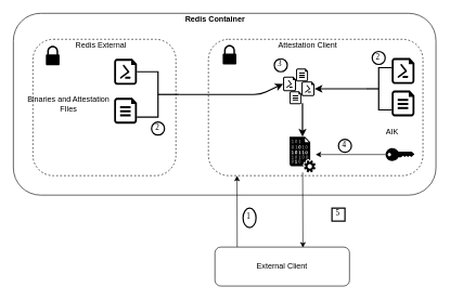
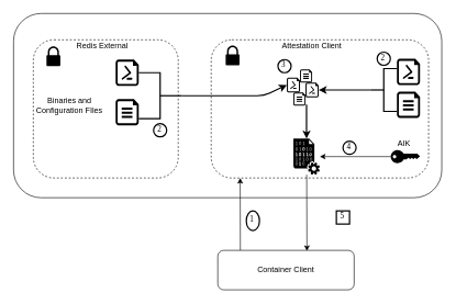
  <mxCell id="0" />
  <mxCell id="1" parent="0" />
  <mxCell id="2" value="" style="rounded=1;whiteSpace=wrap;html=1;fillColor=none;" parent="1" vertex="1"><mxGeometry x="20" y="20" width="650" height="280" as="geometry" /></mxCell>
  <mxCell id="3" value="" style="rounded=1;whiteSpace=wrap;html=1;dashed=1;fillColor=none;" parent="1" vertex="1"><mxGeometry x="50" y="60" width="220" height="210" as="geometry" /></mxCell>
  <mxCell id="4" value="" style="rounded=1;whiteSpace=wrap;html=1;dashed=1;fillColor=none;" vertex="1" parent="1"><mxGeometry x="320" y="60" width="330" height="210" as="geometry" /></mxCell>
  <mxCell id="5" value="" style="pointerEvents=1;shadow=0;dashed=0;html=1;strokeColor=none;labelPosition=center;verticalLabelPosition=bottom;verticalAlign=top;outlineConnect=0;align=center;shape=mxgraph.office.security.lock_protected;fillColor=#000000;" parent="1" vertex="1"><mxGeometry x="70" y="70" width="21" height="30" as="geometry" /></mxCell>
  <mxCell id="6" value="" style="pointerEvents=1;shadow=0;dashed=0;html=1;strokeColor=none;labelPosition=center;verticalLabelPosition=bottom;verticalAlign=top;outlineConnect=0;align=center;shape=mxgraph.office.security.lock_protected;fillColor=#000000;" parent="1" vertex="1"><mxGeometry x="342" y="68.75" width="21" height="30" as="geometry" /></mxCell>
- <mxCell id="7" value="&lt;b&gt;Redis Container&lt;/b&gt;" style="text;html=1;align=center;verticalAlign=middle;resizable=0;points=[];autosize=1;" parent="1" vertex="1"><mxGeometry x="275" y="20" width="110" height="20" as="geometry" /></mxCell>
  <mxCell id="8" value="" style="points=[[0,0.5,0],[0.24,0,0],[0.5,0.28,0],[0.995,0.475,0],[0.5,0.72,0],[0.24,1,0]];verticalLabelPosition=bottom;html=1;verticalAlign=top;aspect=fixed;align=center;pointerEvents=1;shape=mxgraph.cisco19.key;strokeColor=none;fillColor=#000000;" parent="1" vertex="1"><mxGeometry x="592.5" y="227.5" width="44.44" height="20" as="geometry" /></mxCell>
  <mxCell id="9" value="" style="verticalLabelPosition=bottom;html=1;verticalAlign=top;align=center;strokeColor=none;shape=mxgraph.azure.powershell_file;pointerEvents=1;fillColor=#000000;" vertex="1" parent="1"><mxGeometry x="175" y="90" width="35" height="40" as="geometry" /></mxCell>
  <mxCell id="10" value="" style="verticalLabelPosition=bottom;html=1;verticalAlign=top;align=center;strokeColor=none;shape=mxgraph.azure.cloud_services_configuration_file;pointerEvents=1;fillColor=#000000;" vertex="1" parent="1"><mxGeometry x="175" y="150" width="35" height="40" as="geometry" /></mxCell>
  <mxCell id="11" value="" style="endArrow=classic;html=1;entryX=0.75;entryY=1;entryDx=0;entryDy=0;" edge="1" parent="1"><mxGeometry width="50" height="50" relative="1" as="geometry"><mxPoint x="364.28" y="380" as="sourcePoint" /><mxPoint x="364" y="270" as="targetPoint" /></mxGeometry></mxCell>
  <mxCell id="12" value="1" style="ellipse;whiteSpace=wrap;html=1;aspect=fixed;strokeWidth=2;fontFamily=Tahoma;spacingBottom=4;spacingRight=2;fillColor=#FFFFFF;" vertex="1" parent="1"><mxGeometry x="373.28" y="320" width="20" height="30" as="geometry" /></mxCell>
- <mxCell id="13" value="Binaries and Attestation FIles" style="text;html=1;strokeColor=none;fillColor=none;align=center;verticalAlign=middle;whiteSpace=wrap;rounded=0;" vertex="1" parent="1"><mxGeometry x="40" y="150" width="130" height="20" as="geometry" /></mxCell>
+ <mxCell id="13" value="Binaries and Configuration FIles" style="text;html=1;strokeColor=none;fillColor=none;align=center;verticalAlign=middle;whiteSpace=wrap;rounded=0;" vertex="1" parent="1"><mxGeometry x="40" y="150" width="130" height="20" as="geometry" /></mxCell>
  <mxCell id="14" value="" style="strokeWidth=2;html=1;shape=mxgraph.flowchart.annotation_2;align=left;labelPosition=right;pointerEvents=1;fillColor=#FFFFFF;rotation=-180;" vertex="1" parent="1"><mxGeometry x="210" y="110" width="65" height="70" as="geometry" /></mxCell>
  <mxCell id="15" value="" style="verticalLabelPosition=bottom;html=1;verticalAlign=top;align=center;strokeColor=none;shape=mxgraph.azure.powershell_file;pointerEvents=1;fillColor=#000000;" vertex="1" parent="1"><mxGeometry x="601.94" y="88.75" width="35" height="40" as="geometry" /></mxCell>
  <mxCell id="16" value="" style="verticalLabelPosition=bottom;html=1;verticalAlign=top;align=center;strokeColor=none;shape=mxgraph.azure.cloud_services_configuration_file;pointerEvents=1;fillColor=#000000;" vertex="1" parent="1"><mxGeometry x="601.94" y="138.75" width="35" height="40" as="geometry" /></mxCell>
  <mxCell id="17" value="" style="strokeWidth=2;html=1;shape=mxgraph.flowchart.annotation_2;align=left;labelPosition=right;pointerEvents=1;fillColor=#FFFFFF;rotation=0;" vertex="1" parent="1"><mxGeometry x="561.94" y="103.75" width="40" height="65" as="geometry" /></mxCell>
  <mxCell id="18" value="" style="shadow=0;dashed=0;html=1;strokeColor=none;labelPosition=center;verticalLabelPosition=bottom;verticalAlign=top;align=center;outlineConnect=0;shape=mxgraph.veeam.data_file;fillColor=#000000;" vertex="1" parent="1"><mxGeometry x="444.83" y="210" width="40" height="55" as="geometry" /></mxCell>
  <mxCell id="19" value="" style="endArrow=classic;html=1;exitX=0;exitY=0.5;exitDx=0;exitDy=0;exitPerimeter=0;" edge="1" parent="1" source="8" target="18"><mxGeometry width="50" height="50" relative="1" as="geometry"><mxPoint x="540.28" y="390" as="sourcePoint" /><mxPoint x="540" y="280" as="targetPoint" /></mxGeometry></mxCell>
  <mxCell id="20" value="" style="endArrow=classic;html=1;entryX=0.654;entryY=0.017;entryDx=0;entryDy=0;entryPerimeter=0;" edge="1" parent="1" source="18" target="27"><mxGeometry width="50" height="50" relative="1" as="geometry"><mxPoint x="523.5" y="430" as="sourcePoint" /><mxPoint x="470" y="360" as="targetPoint" /></mxGeometry></mxCell>
- <mxCell id="21" value="AIK" style="text;html=1;strokeColor=none;fillColor=none;align=center;verticalAlign=middle;whiteSpace=wrap;rounded=0;" vertex="1" parent="1"><mxGeometry x="582.5" y="192.5" width="40" height="20" as="geometry" /></mxCell>
+ <mxCell id="21" value="AIK" style="text;html=1;strokeColor=none;fillColor=none;align=center;verticalAlign=middle;whiteSpace=wrap;rounded=0;" vertex="1" parent="1"><mxGeometry x="592.5" y="207.5" width="40" height="20" as="geometry" /></mxCell>
  <mxCell id="22" value="2" style="ellipse;whiteSpace=wrap;html=1;aspect=fixed;strokeWidth=2;fontFamily=Tahoma;spacingBottom=4;spacingRight=2;fillColor=#FFFFFF;" vertex="1" parent="1"><mxGeometry x="232.5" y="187.5" width="20" height="20" as="geometry" /></mxCell>
  <mxCell id="23" value="2" style="ellipse;whiteSpace=wrap;html=1;aspect=fixed;strokeWidth=2;fontFamily=Tahoma;spacingBottom=4;spacingRight=2;fillColor=#FFFFFF;" vertex="1" parent="1"><mxGeometry x="571.94" y="78.75" width="20" height="20" as="geometry" /></mxCell>
  <mxCell id="24" value="3" style="ellipse;whiteSpace=wrap;html=1;aspect=fixed;strokeWidth=2;fontFamily=Tahoma;spacingBottom=4;spacingRight=2;fillColor=#FFFFFF;" vertex="1" parent="1"><mxGeometry x="421.33" y="90" width="20" height="20" as="geometry" /></mxCell>
  <mxCell id="25" value="4" style="ellipse;whiteSpace=wrap;html=1;aspect=fixed;strokeWidth=2;fontFamily=Tahoma;spacingBottom=4;spacingRight=2;fillColor=#FFFFFF;" vertex="1" parent="1"><mxGeometry x="520" y="214" width="20" height="20" as="geometry" /></mxCell>
  <mxCell id="26" value="5" style="whiteSpace=wrap;html=1;aspect=fixed;strokeWidth=2;fontFamily=Tahoma;spacingBottom=4;spacingRight=2;fillColor=#FFFFFF;rounded=0;" vertex="1" parent="1"><mxGeometry x="510" y="320" width="20" height="20" as="geometry" /></mxCell>
- <mxCell id="27" value="External Client" style="rounded=1;whiteSpace=wrap;html=1;strokeColor=#000000;fillColor=#FFFFFF;" vertex="1" parent="1"><mxGeometry x="330" y="380" width="207" height="60" as="geometry" /></mxCell>
+ <mxCell id="27" value="Container Client" style="rounded=1;whiteSpace=wrap;html=1;strokeColor=#000000;fillColor=#FFFFFF;" vertex="1" parent="1"><mxGeometry x="330" y="380" width="207" height="60" as="geometry" /></mxCell>
  <mxCell id="28" value="" style="verticalLabelPosition=bottom;html=1;verticalAlign=top;align=center;strokeColor=none;shape=mxgraph.azure.powershell_file;pointerEvents=1;fillColor=#000000;" vertex="1" parent="1"><mxGeometry x="434.83" y="117.5" width="20" height="22.5" as="geometry" /></mxCell>
  <mxCell id="29" value="" style="verticalLabelPosition=bottom;html=1;verticalAlign=top;align=center;strokeColor=none;shape=mxgraph.azure.cloud_services_configuration_file;pointerEvents=1;fillColor=#000000;" vertex="1" parent="1"><mxGeometry x="444.83" y="140" width="18.39" height="20" as="geometry" /></mxCell>
  <mxCell id="30" value="" style="verticalLabelPosition=bottom;html=1;verticalAlign=top;align=center;strokeColor=none;shape=mxgraph.azure.cloud_services_configuration_file;pointerEvents=1;fillColor=#000000;shadow=0;" vertex="1" parent="1"><mxGeometry x="454.83" y="105" width="18.39" height="20" as="geometry" /></mxCell>
  <mxCell id="31" value="" style="verticalLabelPosition=bottom;html=1;verticalAlign=top;align=center;strokeColor=none;shape=mxgraph.azure.powershell_file;pointerEvents=1;fillColor=#000000;" vertex="1" parent="1"><mxGeometry x="463.22" y="125" width="20" height="22.5" as="geometry" /></mxCell>
  <mxCell id="32" value="" style="endArrow=classic;html=1;exitX=0;exitY=0.5;exitDx=0;exitDy=0;exitPerimeter=0;entryX=0;entryY=0.5;entryDx=0;entryDy=0;entryPerimeter=0;strokeWidth=2;" edge="1" parent="1" source="14" target="28"><mxGeometry width="50" height="50" relative="1" as="geometry"><mxPoint x="270.28" y="410" as="sourcePoint" /><mxPoint x="340" y="153" as="targetPoint" /><Array as="points"><mxPoint x="400" y="145" /></Array></mxGeometry></mxCell>
  <mxCell id="33" value="" style="endArrow=classic;html=1;strokeWidth=2;exitX=0;exitY=0.5;exitDx=0;exitDy=0;exitPerimeter=0;entryX=1;entryY=0.5;entryDx=0;entryDy=0;entryPerimeter=0;" edge="1" parent="1" source="17" target="31"><mxGeometry width="50" height="50" relative="1" as="geometry"><mxPoint x="80" y="450" as="sourcePoint" /><mxPoint x="200" y="360" as="targetPoint" /></mxGeometry></mxCell>
  <mxCell id="34" value="" style="endArrow=classic;html=1;strokeWidth=2;exitX=1.079;exitY=0.922;exitDx=0;exitDy=0;exitPerimeter=0;" edge="1" parent="1" source="29" target="18"><mxGeometry width="50" height="50" relative="1" as="geometry"><mxPoint x="454" y="170" as="sourcePoint" /><mxPoint x="140" y="350" as="targetPoint" /></mxGeometry></mxCell>
  <mxCell id="35" value="Redis External" style="text;html=1;strokeColor=none;fillColor=none;align=center;verticalAlign=middle;whiteSpace=wrap;rounded=0;shadow=0;" vertex="1" parent="1"><mxGeometry x="100" y="60" width="110" height="20" as="geometry" /></mxCell>
  <mxCell id="36" value="Attestation Client" style="text;html=1;strokeColor=none;fillColor=none;align=center;verticalAlign=middle;whiteSpace=wrap;rounded=0;shadow=0;" vertex="1" parent="1"><mxGeometry x="413.22" y="60" width="120" height="20" as="geometry" /></mxCell>
